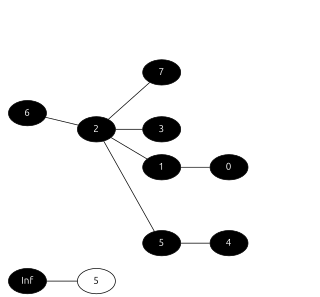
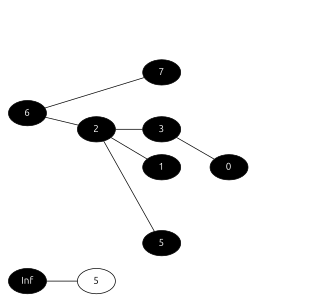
  graph {
    fontname=Ubuntu
    rankdir=LR
    node [fontname=Ubuntu style=invis]
    edge [fontname=Ubuntu style=invis]
    n1 [fillcolor=black fontcolor=white label=Inf style=filled]
    5 [style=""]
    n3 [fillcolor=black fontcolor=white label=6 style=filled]
    n4 [fillcolor=black fontcolor=white label=2 style=filled]
    n5 [fillcolor=black fontcolor=white label=7 style=filled]
    NIL9
    n7 [fillcolor=black fontcolor=white label=1 style=filled]
    n8 [fillcolor=black fontcolor=white label=5 style=filled]
    n9 [fillcolor=black fontcolor=white label=3 style=filled]
    NIL7
    NIL8
    n12 [fillcolor=black fontcolor=white label=0 style=filled]
    NIL2
-   n14 [fillcolor=black fontcolor=white label=4 style=filled]
    NIL6
    NIL0
    NIL1
    NIL5
    NIL3
    NIL4
    NIL10
    NIL11
    n1 -- 5 [style=""]
    5 -- NIL9
    n3 -- n4 [style=""]
-   n4 -- n5 [style=""]
+   n3 -- n5 [style=""]
    n4 -- n7 [style=""]
    n4 -- n8 [style=""]
    n4 -- n9 [style=""]
    n5 -- NIL7
    n5 -- NIL8
-   n7 -- n12 [style=""]
+   n9 -- n12 [style=""]
    n7 -- NIL2
-   n8 -- n14 [style=""]
    n8 -- NIL6
    n9 -- NIL3
    n9 -- NIL4
    n12 -- NIL0
    n12 -- NIL1
-   n14 -- NIL5
  }
